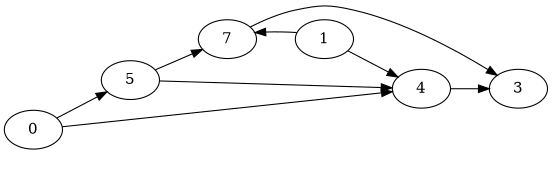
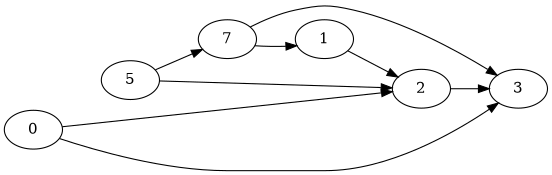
  digraph {
    rankdir=LR
    0
    5
-   2 [label=4]
+   2
    1
    n5 [label=7]
    3
-   0 -> 5
+   0 -> 3
    0 -> 2
    5 -> 2
    5 -> n5
    2 -> 3
    1 -> 2
-   1 -> n5
+   n5 -> 1
    n5 -> 3
  }
